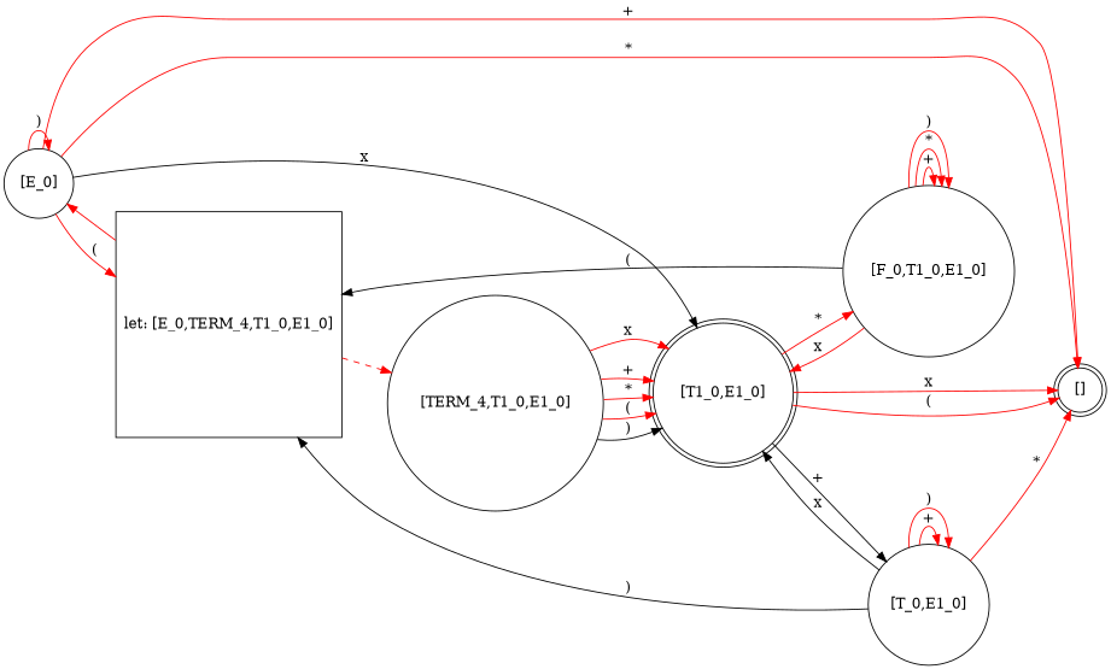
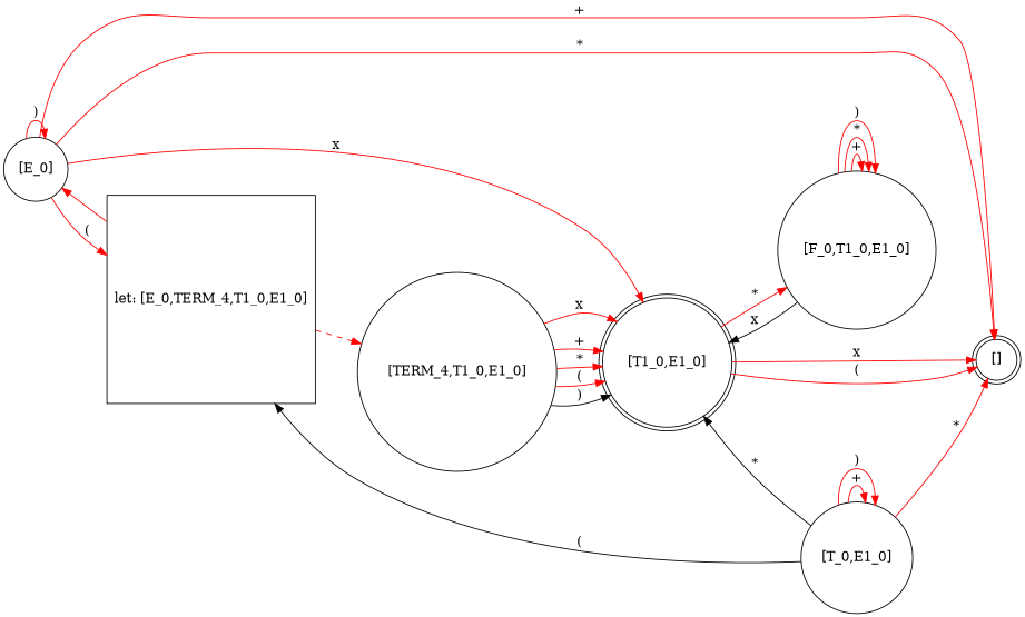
  digraph {
    rankdir=LR
    node [color=black shape=circle]
    edge [color=red]
    n1 [label="[E_0]"]
    n2 [label="let: [E_0,TERM_4,T1_0,E1_0]" shape=square]
    n3 [label="[T1_0,E1_0]" shape=doublecircle]
    n4 [label="[]" shape=doublecircle]
    n5 [label="[TERM_4,T1_0,E1_0]"]
    n6 [label="[T_0,E1_0]"]
    n7 [label="[F_0,T1_0,E1_0]"]
    n1 -> n1 [label=")"]
    n1 -> n2 [label="("]
-   n1 -> n3 [color=black label=x]
+   n1 -> n3 [label=x]
    n1 -> n4 [label="+"]
    n1 -> n4 [label="*"]
    n2 -> n1
    n2 -> n5 [style=dashed]
    n3 -> n4 [label=x]
    n3 -> n4 [label="("]
-   n3 -> n6 [color=black label="+"]
    n3 -> n7 [label="*"]
    n5 -> n3 [label=x]
    n5 -> n3 [label="+"]
    n5 -> n3 [label="*"]
    n5 -> n3 [label="("]
    n5 -> n3 [color=black label=")"]
-   n6 -> n2 [color=black label=")"]
-   n6 -> n3 [color=black label=x]
+   n6 -> n2 [color=black label="("]
+   n6 -> n3 [color=black label="*"]
    n6 -> n4 [label="*"]
    n6 -> n6 [label="+"]
    n6 -> n6 [label=")"]
-   n7 -> n2 [color=black label="("]
-   n7 -> n3 [label=x]
+   n7 -> n3 [color=black label=x]
    n7 -> n7 [label="+"]
    n7 -> n7 [label="*"]
    n7 -> n7 [label=")"]
  }
